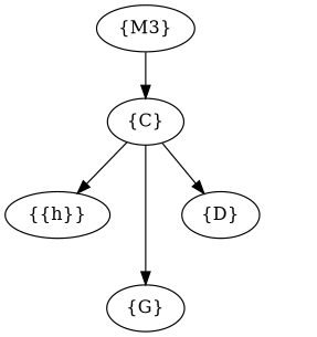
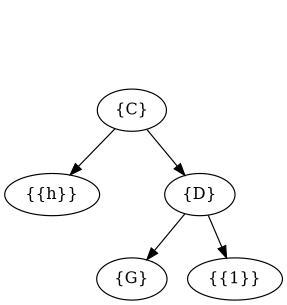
  digraph {
-   n1 [label="{M3}"]
    n2 [label="{C}"]
    n3 [label="{{h}}"]
    n4 [label="{D}"]
    n5 [label="{G}"]
-   n1 -> n2
+   n6 [label="{{1}}"]
    n2 -> n3
    n2 -> n4
-   n2 -> n5
+   n4 -> n5
+   n4 -> n6
  }
